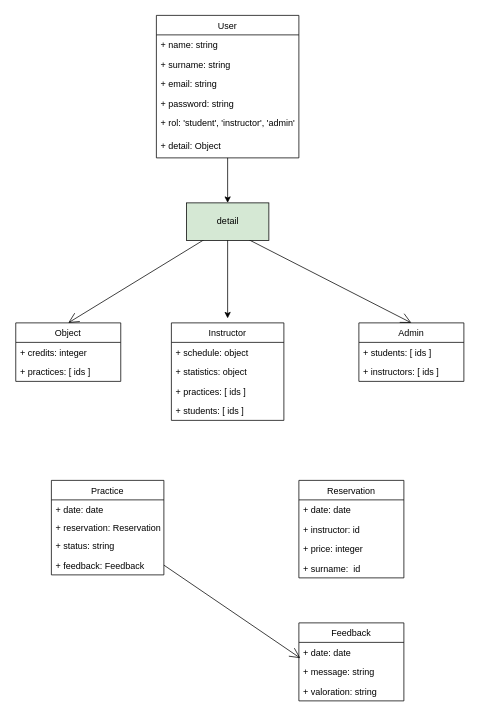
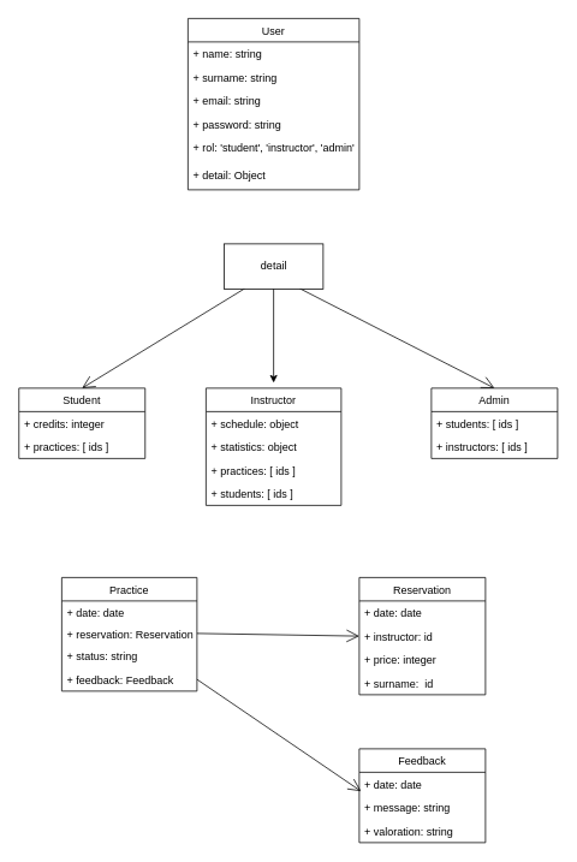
  <mxCell id="0" />
  <mxCell id="1" parent="0" />
- <mxCell id="2" value="" style="edgeStyle=orthogonalEdgeStyle;rounded=0;orthogonalLoop=1;jettySize=auto;html=1;entryX=0.5;entryY=0;entryDx=0;entryDy=0;" edge="1" parent="1" source="3" target="41"><mxGeometry relative="1" as="geometry"><mxPoint x="303" y="240" as="targetPoint" /><Array as="points" /></mxGeometry></mxCell>
  <mxCell id="3" value="User" style="swimlane;fontStyle=0;childLayout=stackLayout;horizontal=1;startSize=26;fillColor=none;horizontalStack=0;resizeParent=1;resizeParentMax=0;resizeLast=0;collapsible=1;marginBottom=0;" vertex="1" parent="1"><mxGeometry x="208" y="20" width="190" height="190" as="geometry" /></mxCell>
  <mxCell id="4" value="+ name: string" style="text;strokeColor=none;fillColor=none;align=left;verticalAlign=top;spacingLeft=4;spacingRight=4;overflow=hidden;rotatable=0;points=[[0,0.5],[1,0.5]];portConstraint=eastwest;" vertex="1" parent="3"><mxGeometry y="26" width="190" height="26" as="geometry" /></mxCell>
  <mxCell id="5" value="+ surname: string" style="text;strokeColor=none;fillColor=none;align=left;verticalAlign=top;spacingLeft=4;spacingRight=4;overflow=hidden;rotatable=0;points=[[0,0.5],[1,0.5]];portConstraint=eastwest;" vertex="1" parent="3"><mxGeometry y="52" width="190" height="26" as="geometry" /></mxCell>
  <mxCell id="6" value="+ email: string" style="text;strokeColor=none;fillColor=none;align=left;verticalAlign=top;spacingLeft=4;spacingRight=4;overflow=hidden;rotatable=0;points=[[0,0.5],[1,0.5]];portConstraint=eastwest;" vertex="1" parent="3"><mxGeometry y="78" width="190" height="26" as="geometry" /></mxCell>
  <mxCell id="7" value="+ password: string" style="text;strokeColor=none;fillColor=none;align=left;verticalAlign=top;spacingLeft=4;spacingRight=4;overflow=hidden;rotatable=0;points=[[0,0.5],[1,0.5]];portConstraint=eastwest;" vertex="1" parent="3"><mxGeometry y="104" width="190" height="26" as="geometry" /></mxCell>
  <mxCell id="8" value="+ rol: 'student', 'instructor', 'admin' " style="text;strokeColor=none;fillColor=none;align=left;verticalAlign=top;spacingLeft=4;spacingRight=4;overflow=hidden;rotatable=0;points=[[0,0.5],[1,0.5]];portConstraint=eastwest;" vertex="1" parent="3"><mxGeometry y="130" width="190" height="30" as="geometry" /></mxCell>
  <mxCell id="9" value="+ detail: Object" style="text;strokeColor=none;fillColor=none;align=left;verticalAlign=top;spacingLeft=4;spacingRight=4;overflow=hidden;rotatable=0;points=[[0,0.5],[1,0.5]];portConstraint=eastwest;" vertex="1" parent="3"><mxGeometry y="160" width="190" height="30" as="geometry" /></mxCell>
  <mxCell id="10" style="edgeStyle=orthogonalEdgeStyle;rounded=0;orthogonalLoop=1;jettySize=auto;html=1;exitX=1;exitY=0.5;exitDx=0;exitDy=0;" edge="1" parent="3" source="6" target="6"><mxGeometry relative="1" as="geometry" /></mxCell>
- <mxCell id="11" value="Object" style="swimlane;fontStyle=0;childLayout=stackLayout;horizontal=1;startSize=26;fillColor=none;horizontalStack=0;resizeParent=1;resizeParentMax=0;resizeLast=0;collapsible=1;marginBottom=0;" vertex="1" parent="1"><mxGeometry x="20.5" y="430" width="140" height="78" as="geometry" /></mxCell>
+ <mxCell id="11" value="Student" style="swimlane;fontStyle=0;childLayout=stackLayout;horizontal=1;startSize=26;fillColor=none;horizontalStack=0;resizeParent=1;resizeParentMax=0;resizeLast=0;collapsible=1;marginBottom=0;" vertex="1" parent="1"><mxGeometry x="20.5" y="430" width="140" height="78" as="geometry" /></mxCell>
  <mxCell id="12" value="+ credits: integer" style="text;strokeColor=none;fillColor=none;align=left;verticalAlign=top;spacingLeft=4;spacingRight=4;overflow=hidden;rotatable=0;points=[[0,0.5],[1,0.5]];portConstraint=eastwest;" vertex="1" parent="11"><mxGeometry y="26" width="140" height="26" as="geometry" /></mxCell>
  <mxCell id="13" value="+ practices: [ ids ]" style="text;strokeColor=none;fillColor=none;align=left;verticalAlign=top;spacingLeft=4;spacingRight=4;overflow=hidden;rotatable=0;points=[[0,0.5],[1,0.5]];portConstraint=eastwest;" vertex="1" parent="11"><mxGeometry y="52" width="140" height="26" as="geometry" /></mxCell>
  <mxCell id="14" value="Instructor" style="swimlane;fontStyle=0;childLayout=stackLayout;horizontal=1;startSize=26;fillColor=none;horizontalStack=0;resizeParent=1;resizeParentMax=0;resizeLast=0;collapsible=1;marginBottom=0;" vertex="1" parent="1"><mxGeometry x="228" y="430" width="150" height="130" as="geometry" /></mxCell>
  <mxCell id="15" value="+ schedule: object" style="text;strokeColor=none;fillColor=none;align=left;verticalAlign=top;spacingLeft=4;spacingRight=4;overflow=hidden;rotatable=0;points=[[0,0.5],[1,0.5]];portConstraint=eastwest;" vertex="1" parent="14"><mxGeometry y="26" width="150" height="26" as="geometry" /></mxCell>
  <mxCell id="16" value="+ statistics: object" style="text;strokeColor=none;fillColor=none;align=left;verticalAlign=top;spacingLeft=4;spacingRight=4;overflow=hidden;rotatable=0;points=[[0,0.5],[1,0.5]];portConstraint=eastwest;" vertex="1" parent="14"><mxGeometry y="52" width="150" height="26" as="geometry" /></mxCell>
  <mxCell id="17" value="+ practices: [ ids ]" style="text;strokeColor=none;fillColor=none;align=left;verticalAlign=top;spacingLeft=4;spacingRight=4;overflow=hidden;rotatable=0;points=[[0,0.5],[1,0.5]];portConstraint=eastwest;" vertex="1" parent="14"><mxGeometry y="78" width="150" height="26" as="geometry" /></mxCell>
  <mxCell id="18" value="+ students: [ ids ]" style="text;strokeColor=none;fillColor=none;align=left;verticalAlign=top;spacingLeft=4;spacingRight=4;overflow=hidden;rotatable=0;points=[[0,0.5],[1,0.5]];portConstraint=eastwest;" vertex="1" parent="14"><mxGeometry y="104" width="150" height="26" as="geometry" /></mxCell>
  <mxCell id="19" value="Admin" style="swimlane;fontStyle=0;childLayout=stackLayout;horizontal=1;startSize=26;fillColor=none;horizontalStack=0;resizeParent=1;resizeParentMax=0;resizeLast=0;collapsible=1;marginBottom=0;" vertex="1" parent="1"><mxGeometry x="478" y="430" width="140" height="78" as="geometry" /></mxCell>
  <mxCell id="20" value="+ students: [ ids ]" style="text;strokeColor=none;fillColor=none;align=left;verticalAlign=top;spacingLeft=4;spacingRight=4;overflow=hidden;rotatable=0;points=[[0,0.5],[1,0.5]];portConstraint=eastwest;" vertex="1" parent="19"><mxGeometry y="26" width="140" height="26" as="geometry" /></mxCell>
  <mxCell id="21" value="+ instructors: [ ids ]" style="text;strokeColor=none;fillColor=none;align=left;verticalAlign=top;spacingLeft=4;spacingRight=4;overflow=hidden;rotatable=0;points=[[0,0.5],[1,0.5]];portConstraint=eastwest;" vertex="1" parent="19"><mxGeometry y="52" width="140" height="26" as="geometry" /></mxCell>
  <mxCell id="22" value="Practice" style="swimlane;fontStyle=0;childLayout=stackLayout;horizontal=1;startSize=26;fillColor=none;horizontalStack=0;resizeParent=1;resizeParentMax=0;resizeLast=0;collapsible=1;marginBottom=0;" vertex="1" parent="1"><mxGeometry x="68" y="640" width="150" height="126" as="geometry" /></mxCell>
  <mxCell id="23" value="+ date: date" style="text;strokeColor=none;fillColor=none;align=left;verticalAlign=top;spacingLeft=4;spacingRight=4;overflow=hidden;rotatable=0;points=[[0,0.5],[1,0.5]];portConstraint=eastwest;" vertex="1" parent="22"><mxGeometry y="26" width="150" height="24" as="geometry" /></mxCell>
  <mxCell id="24" value="+ reservation: Reservation" style="text;strokeColor=none;fillColor=none;align=left;verticalAlign=top;spacingLeft=4;spacingRight=4;overflow=hidden;rotatable=0;points=[[0,0.5],[1,0.5]];portConstraint=eastwest;" vertex="1" parent="22"><mxGeometry y="50" width="150" height="24" as="geometry" /></mxCell>
  <mxCell id="25" value="+ status: string" style="text;strokeColor=none;fillColor=none;align=left;verticalAlign=top;spacingLeft=4;spacingRight=4;overflow=hidden;rotatable=0;points=[[0,0.5],[1,0.5]];portConstraint=eastwest;" vertex="1" parent="22"><mxGeometry y="74" width="150" height="26" as="geometry" /></mxCell>
  <mxCell id="26" value="+ feedback: Feedback" style="text;strokeColor=none;fillColor=none;align=left;verticalAlign=top;spacingLeft=4;spacingRight=4;overflow=hidden;rotatable=0;points=[[0,0.5],[1,0.5]];portConstraint=eastwest;" vertex="1" parent="22"><mxGeometry y="100" width="150" height="26" as="geometry" /></mxCell>
  <mxCell id="27" value="Reservation" style="swimlane;fontStyle=0;childLayout=stackLayout;horizontal=1;startSize=26;fillColor=none;horizontalStack=0;resizeParent=1;resizeParentMax=0;resizeLast=0;collapsible=1;marginBottom=0;" vertex="1" parent="1"><mxGeometry x="398" y="640" width="140" height="130" as="geometry" /></mxCell>
  <mxCell id="28" value="+ date: date" style="text;strokeColor=none;fillColor=none;align=left;verticalAlign=top;spacingLeft=4;spacingRight=4;overflow=hidden;rotatable=0;points=[[0,0.5],[1,0.5]];portConstraint=eastwest;" vertex="1" parent="27"><mxGeometry y="26" width="140" height="26" as="geometry" /></mxCell>
  <mxCell id="29" value="+ instructor: id" style="text;strokeColor=none;fillColor=none;align=left;verticalAlign=top;spacingLeft=4;spacingRight=4;overflow=hidden;rotatable=0;points=[[0,0.5],[1,0.5]];portConstraint=eastwest;" vertex="1" parent="27"><mxGeometry y="52" width="140" height="26" as="geometry" /></mxCell>
  <mxCell id="30" value="+ price: integer" style="text;strokeColor=none;fillColor=none;align=left;verticalAlign=top;spacingLeft=4;spacingRight=4;overflow=hidden;rotatable=0;points=[[0,0.5],[1,0.5]];portConstraint=eastwest;" vertex="1" parent="27"><mxGeometry y="78" width="140" height="26" as="geometry" /></mxCell>
  <mxCell id="31" value="+ surname:  id" style="text;strokeColor=none;fillColor=none;align=left;verticalAlign=top;spacingLeft=4;spacingRight=4;overflow=hidden;rotatable=0;points=[[0,0.5],[1,0.5]];portConstraint=eastwest;" vertex="1" parent="27"><mxGeometry y="104" width="140" height="26" as="geometry" /></mxCell>
  <mxCell id="32" value="Feedback" style="swimlane;fontStyle=0;childLayout=stackLayout;horizontal=1;startSize=26;fillColor=none;horizontalStack=0;resizeParent=1;resizeParentMax=0;resizeLast=0;collapsible=1;marginBottom=0;" vertex="1" parent="1"><mxGeometry x="398" y="830" width="140" height="104" as="geometry" /></mxCell>
  <mxCell id="33" value="+ date: date" style="text;strokeColor=none;fillColor=none;align=left;verticalAlign=top;spacingLeft=4;spacingRight=4;overflow=hidden;rotatable=0;points=[[0,0.5],[1,0.5]];portConstraint=eastwest;" vertex="1" parent="32"><mxGeometry y="26" width="140" height="26" as="geometry" /></mxCell>
  <mxCell id="34" value="+ message: string" style="text;strokeColor=none;fillColor=none;align=left;verticalAlign=top;spacingLeft=4;spacingRight=4;overflow=hidden;rotatable=0;points=[[0,0.5],[1,0.5]];portConstraint=eastwest;" vertex="1" parent="32"><mxGeometry y="52" width="140" height="26" as="geometry" /></mxCell>
  <mxCell id="35" value="+ valoration: string" style="text;strokeColor=none;fillColor=none;align=left;verticalAlign=top;spacingLeft=4;spacingRight=4;overflow=hidden;rotatable=0;points=[[0,0.5],[1,0.5]];portConstraint=eastwest;" vertex="1" parent="32"><mxGeometry y="78" width="140" height="26" as="geometry" /></mxCell>
  <mxCell id="36" value="" style="endArrow=open;endFill=1;endSize=12;html=1;exitX=0.033;exitY=0.962;exitDx=0;exitDy=0;exitPerimeter=0;entryX=0.5;entryY=0;entryDx=0;entryDy=0;" edge="1" parent="1" target="11"><mxGeometry width="160" relative="1" as="geometry"><mxPoint x="274.98" y="317.012" as="sourcePoint" /><mxPoint x="98" y="420" as="targetPoint" /></mxGeometry></mxCell>
+ <mxCell id="37" value="" style="endArrow=open;endFill=1;endSize=12;html=1;exitX=1;exitY=0.5;exitDx=0;exitDy=0;entryX=0;entryY=0.5;entryDx=0;entryDy=0;" edge="1" parent="1" source="24" target="29"><mxGeometry width="160" relative="1" as="geometry"><mxPoint x="-32" y="630" as="sourcePoint" /><mxPoint x="277" y="420" as="targetPoint" /></mxGeometry></mxCell>
  <mxCell id="38" value="" style="endArrow=open;endFill=1;endSize=12;html=1;exitX=1;exitY=0.5;exitDx=0;exitDy=0;entryX=0.014;entryY=0.808;entryDx=0;entryDy=0;entryPerimeter=0;" edge="1" parent="1" source="26" target="33"><mxGeometry width="160" relative="1" as="geometry"><mxPoint x="-32" y="630" as="sourcePoint" /><mxPoint x="128" y="630" as="targetPoint" /></mxGeometry></mxCell>
  <mxCell id="39" value="" style="endArrow=open;endFill=1;endSize=12;html=1;entryX=0.5;entryY=0;entryDx=0;entryDy=0;exitX=0.967;exitY=1.038;exitDx=0;exitDy=0;exitPerimeter=0;" edge="1" parent="1" target="19"><mxGeometry width="160" relative="1" as="geometry"><mxPoint x="331.02" y="318.988" as="sourcePoint" /><mxPoint x="148" y="750" as="targetPoint" /></mxGeometry></mxCell>
  <mxCell id="40" value="" style="edgeStyle=orthogonalEdgeStyle;rounded=0;orthogonalLoop=1;jettySize=auto;html=1;" edge="1" parent="1"><mxGeometry relative="1" as="geometry"><mxPoint x="303" y="318" as="sourcePoint" /><mxPoint x="303" y="424" as="targetPoint" /></mxGeometry></mxCell>
- <mxCell id="41" value="detail" style="html=1;fillColor=#d5e8d4;" vertex="1" parent="1"><mxGeometry x="248" y="270" width="110" height="50" as="geometry" /></mxCell>
+ <mxCell id="41" value="detail" style="html=1;" vertex="1" parent="1"><mxGeometry x="248" y="270" width="110" height="50" as="geometry" /></mxCell>
